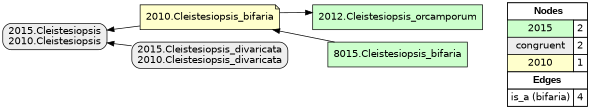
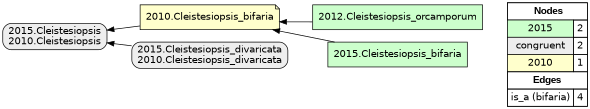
  digraph {
    rankdir=RL
    node [fillcolor="#CCFFCC" fontname=helvetica shape=box style=filled]
    edge [arrowhead=normal color="#000000" constraint=true penwidth=1 style=solid]
    n1 [fillcolor=white label=<   <TABLE BORDER="0" CELLBORDER="1" CELLSPACING="0" CELLPADDING="4">  <TR> <TD COLSPAN="2"><font face="Arial Black"> Nodes</font></TD> </TR>  <TR>   <TD bgcolor="#CCFFCC" fontname="helvetica">2015</TD>   <TD>2</TD>   </TR>  <TR>   <TD bgcolor="#EEEEEE" fontname="helvetica">congruent</TD>   <TD>2</TD>   </TR>  <TR>   <TD bgcolor="#FFFFCC" fontname="helvetica">2010</TD>   <TD>1</TD>   </TR>  <TR> <TD COLSPAN="2"><font face = "Arial Black"> Edges </font></TD> </TR>  <TR>   <TD><font color ="#000000">is_a (bifaria)</font></TD><TD>4</TD> </TR> </TABLE>   > margin=0]
    n2 [label="2012.Cleistesiopsis_orcamporum"]
    "2010.Cleistesiopsis_bifaria" [fillcolor="#FFFFCC" shape=note]
    "2015.Cleistesiopsis\n2010.Cleistesiopsis" [fillcolor="#EEEEEE" style="filled,rounded"]
-   "2015.Cleistesiopsis_bifaria" [label="8015.Cleistesiopsis_bifaria"]
+   "2015.Cleistesiopsis_bifaria"
    "2015.Cleistesiopsis_divaricata\n2010.Cleistesiopsis_divaricata" [fillcolor="#EEEEEE" style="filled,rounded"]
    subgraph sub_1 {
      rank=source
      n1
    }
-   "2010.Cleistesiopsis_bifaria" -> n2
+   n2 -> "2010.Cleistesiopsis_bifaria"
    "2010.Cleistesiopsis_bifaria" -> "2015.Cleistesiopsis\n2010.Cleistesiopsis"
    "2015.Cleistesiopsis_bifaria" -> "2010.Cleistesiopsis_bifaria"
    "2015.Cleistesiopsis_divaricata\n2010.Cleistesiopsis_divaricata" -> "2015.Cleistesiopsis\n2010.Cleistesiopsis"
  }
